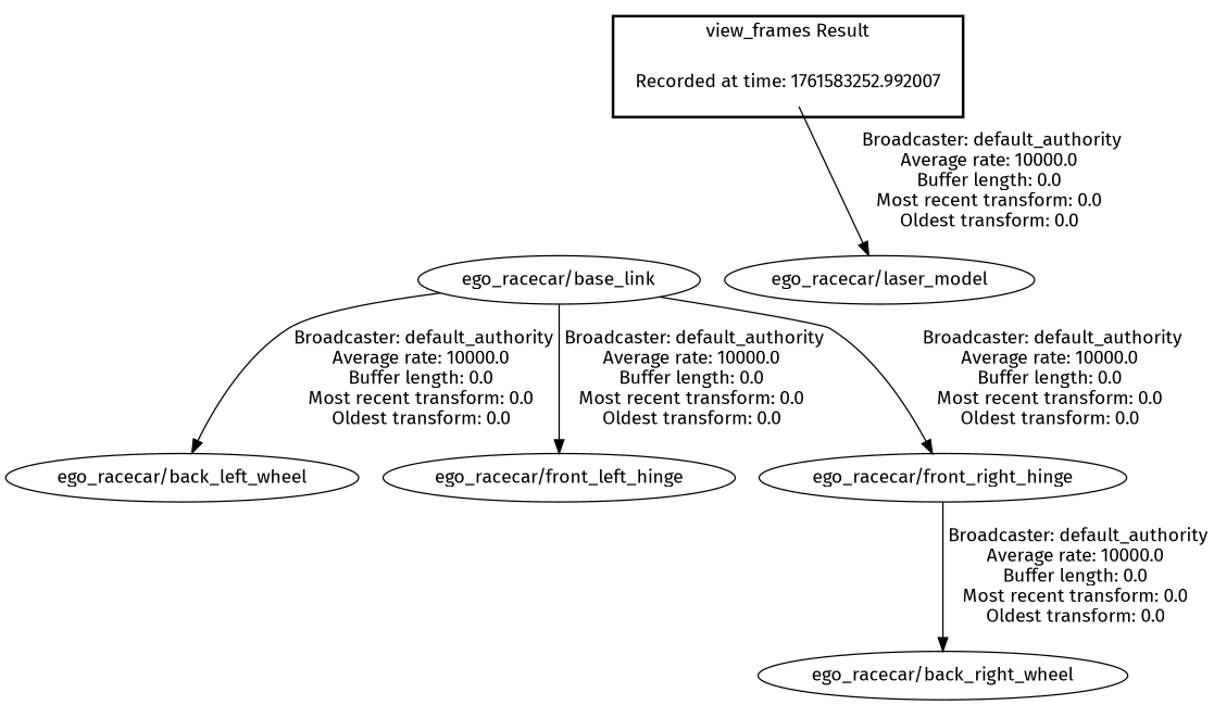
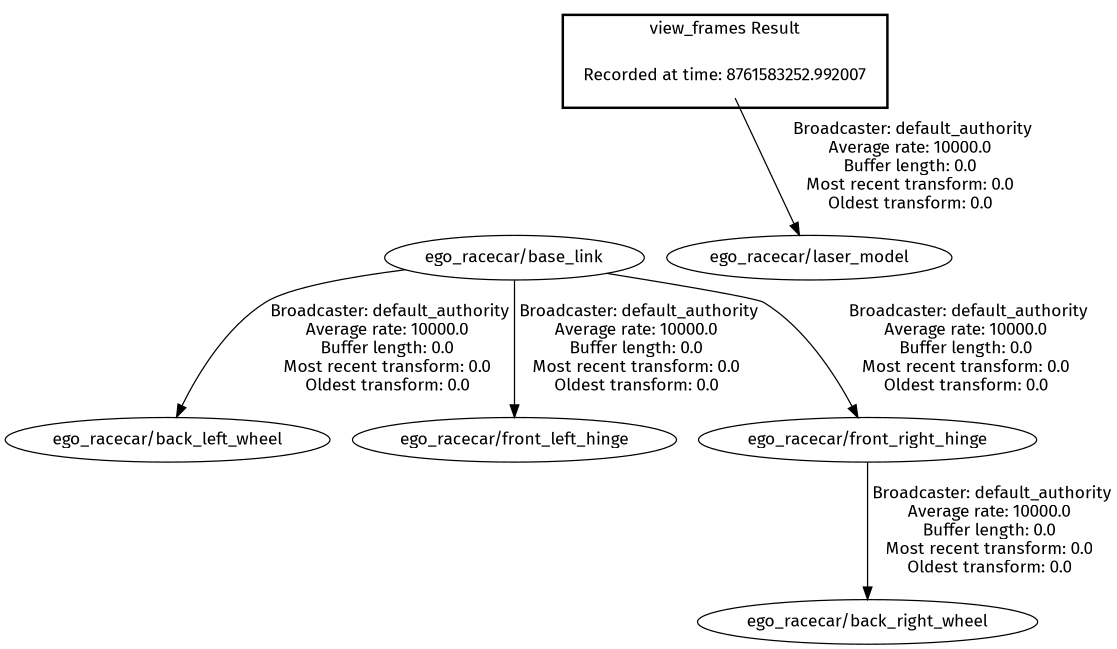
  digraph {
    fontname="Fira Sans"
    node [fontname="Fira Sans"]
    edge [fontname="Fira Sans"]
-   "Recorded at time: 1761583252.992007" [shape=plaintext]
+   "Recorded at time: 1761583252.992007" [shape=plaintext label="Recorded at time: 8761583252.992007"]
    "ego_racecar/base_link"
    "ego_racecar/laser_model"
    "ego_racecar/back_left_wheel"
    "ego_racecar/front_left_hinge"
    "ego_racecar/front_right_hinge"
    "ego_racecar/back_right_wheel"
    subgraph cluster_1 {
      color=black
      label="view_frames Result"
      style=bold
      "Recorded at time: 1761583252.992007"
    }
    "Recorded at time: 1761583252.992007" -> "ego_racecar/base_link" [style=invis]
    "Recorded at time: 1761583252.992007" -> "ego_racecar/laser_model" [label=" Broadcaster: default_authority\nAverage rate: 10000.0\nBuffer length: 0.0\nMost recent transform: 0.0\nOldest transform: 0.0\n"]
    "ego_racecar/base_link" -> "ego_racecar/back_left_wheel" [label=" Broadcaster: default_authority\nAverage rate: 10000.0\nBuffer length: 0.0\nMost recent transform: 0.0\nOldest transform: 0.0\n"]
    "ego_racecar/base_link" -> "ego_racecar/front_left_hinge" [label=" Broadcaster: default_authority\nAverage rate: 10000.0\nBuffer length: 0.0\nMost recent transform: 0.0\nOldest transform: 0.0\n"]
    "ego_racecar/base_link" -> "ego_racecar/front_right_hinge" [label=" Broadcaster: default_authority\nAverage rate: 10000.0\nBuffer length: 0.0\nMost recent transform: 0.0\nOldest transform: 0.0\n"]
    "ego_racecar/front_right_hinge" -> "ego_racecar/back_right_wheel" [label=" Broadcaster: default_authority\nAverage rate: 10000.0\nBuffer length: 0.0\nMost recent transform: 0.0\nOldest transform: 0.0\n"]
  }
